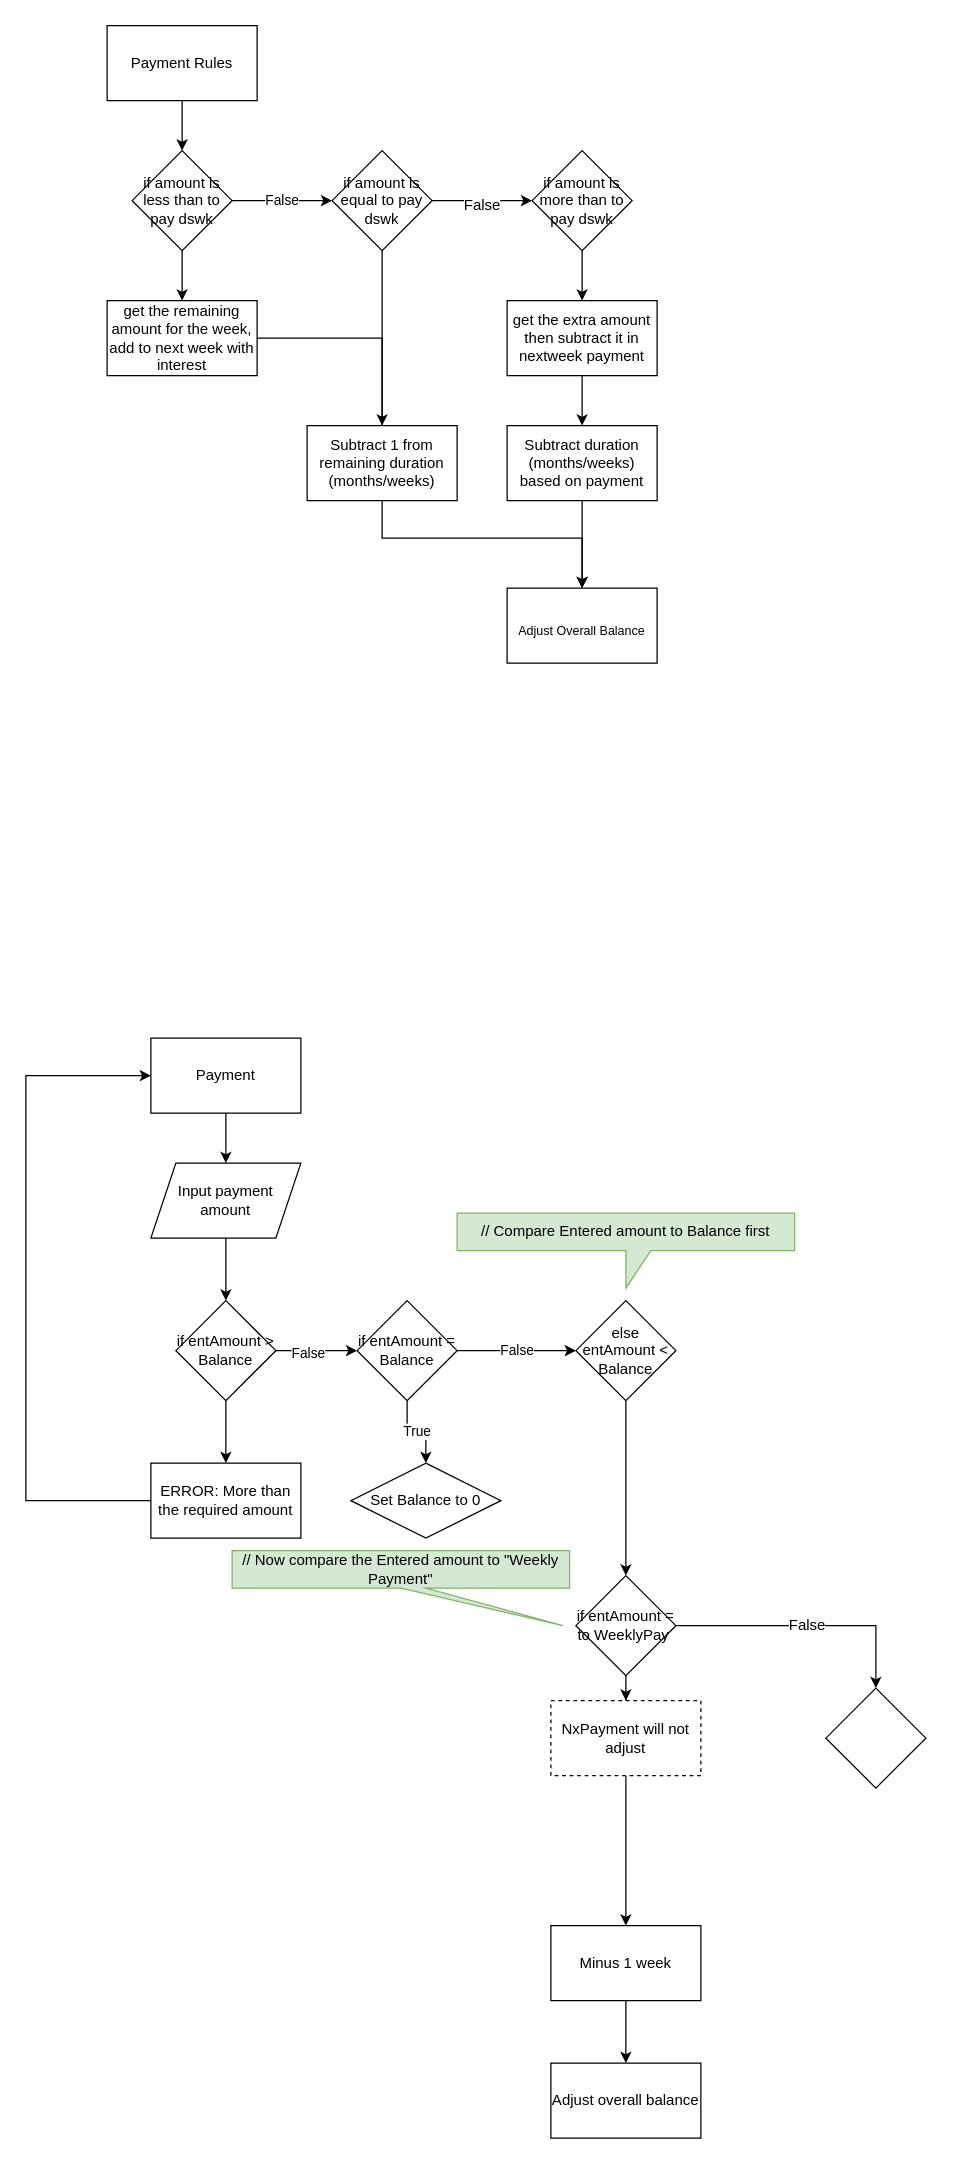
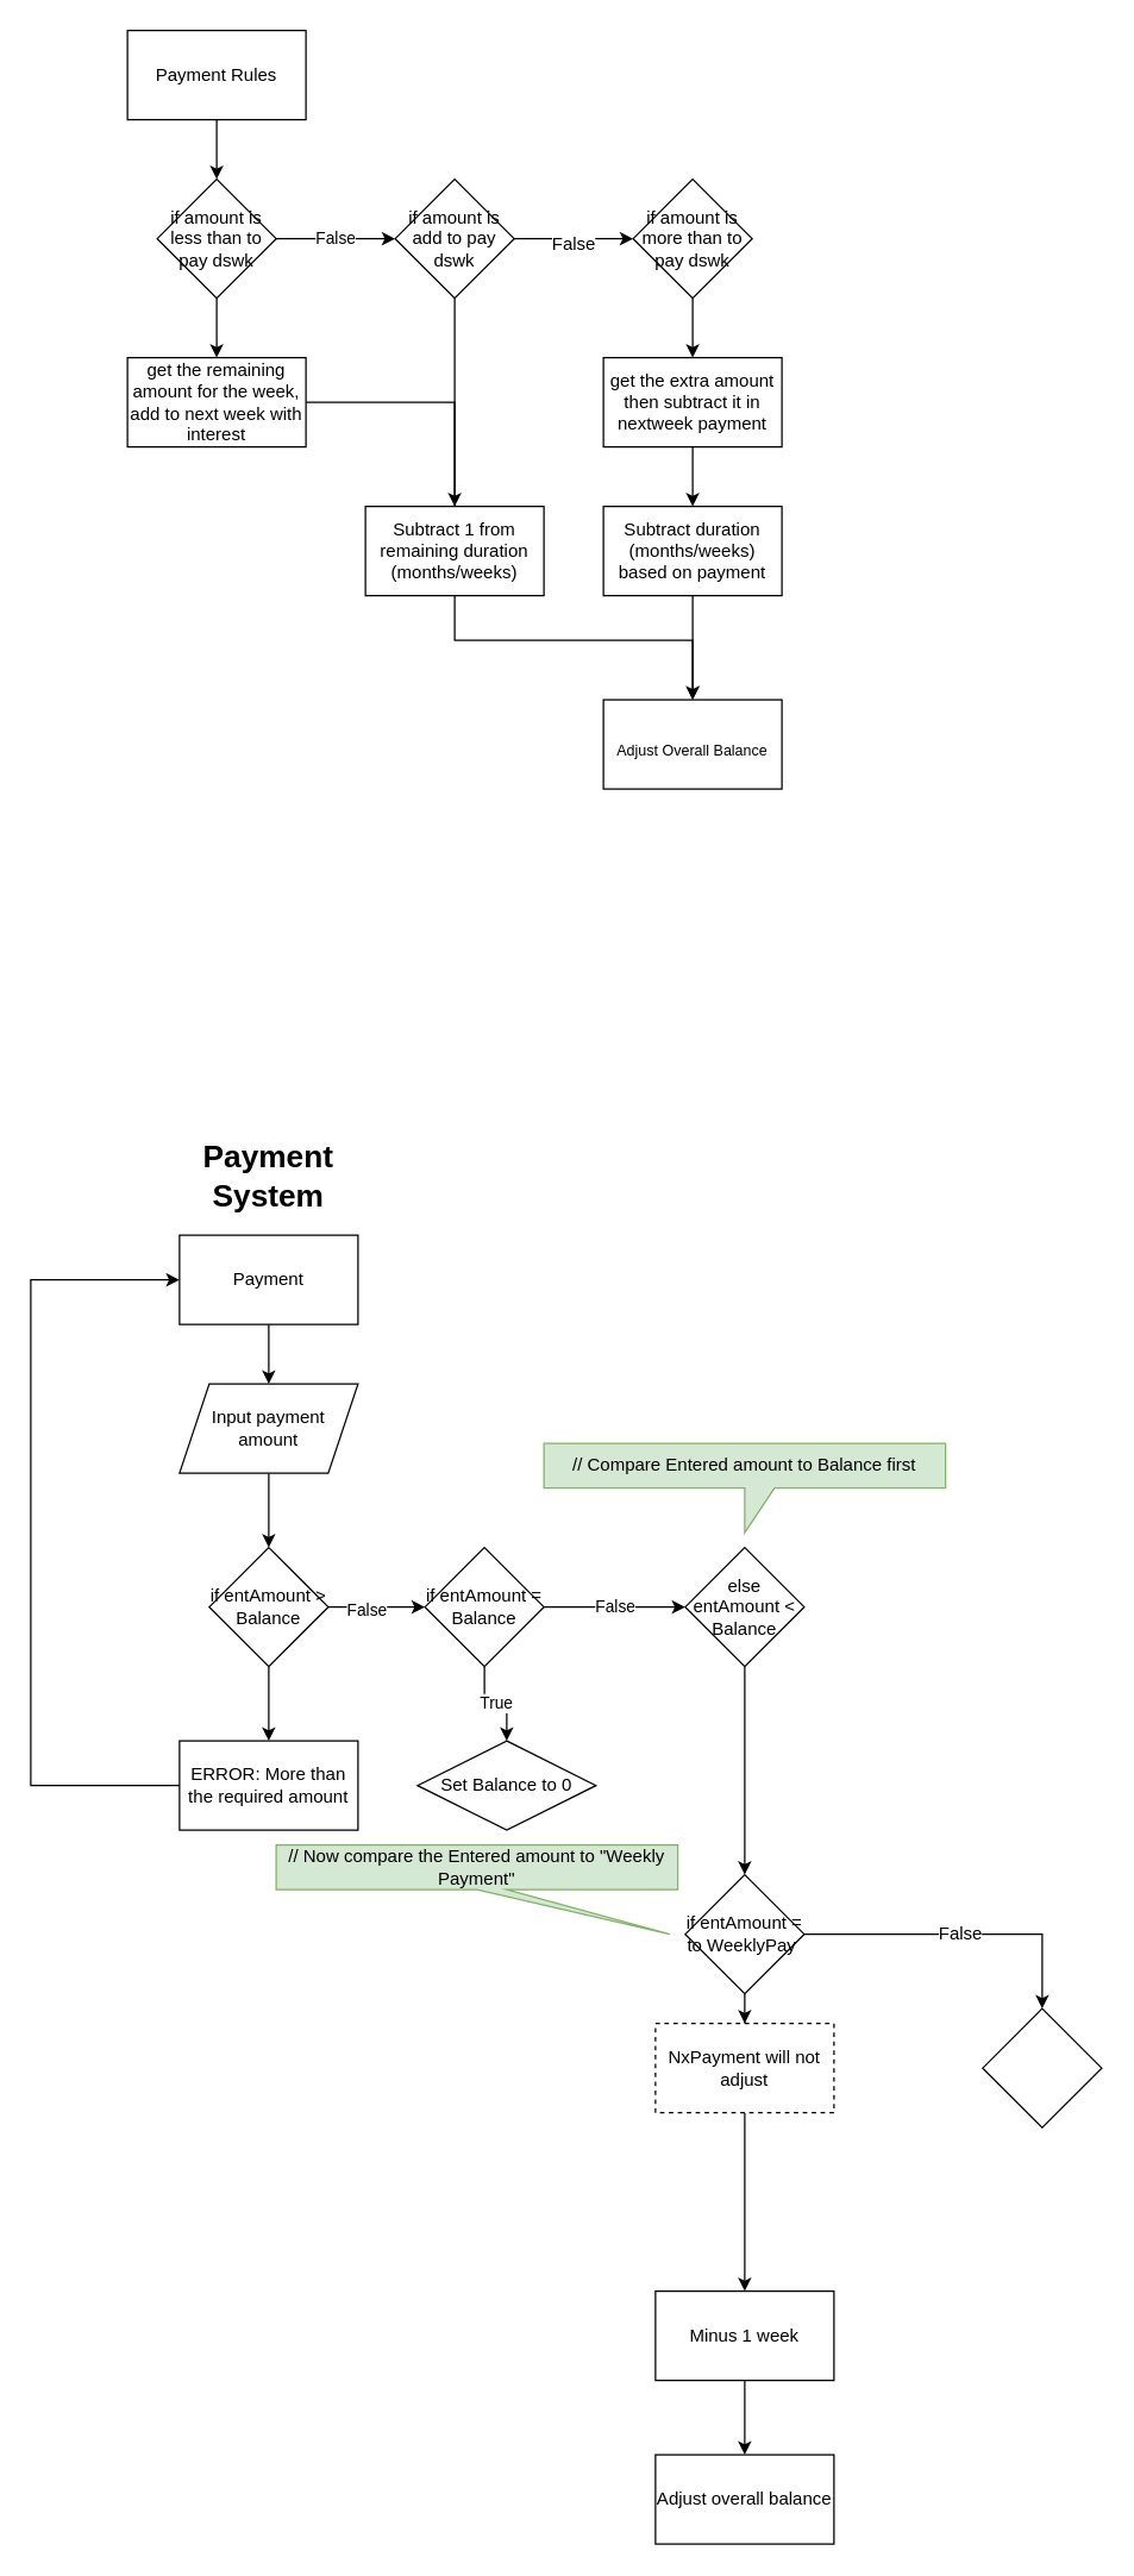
  <mxCell id="0" />
  <mxCell id="1" parent="0" />
  <mxCell id="2" value="" style="edgeStyle=orthogonalEdgeStyle;rounded=0;orthogonalLoop=1;jettySize=auto;html=1;" edge="1" parent="1" source="3" target="7"><mxGeometry relative="1" as="geometry" /></mxCell>
  <mxCell id="3" value="Input payment amount" style="shape=parallelogram;perimeter=parallelogramPerimeter;whiteSpace=wrap;html=1;fixedSize=1;" vertex="1" parent="1"><mxGeometry x="120" y="930" width="120" height="60" as="geometry" /></mxCell>
  <mxCell id="4" value="" style="edgeStyle=orthogonalEdgeStyle;rounded=0;orthogonalLoop=1;jettySize=auto;html=1;" edge="1" parent="1" source="7" target="14"><mxGeometry relative="1" as="geometry" /></mxCell>
  <mxCell id="5" value="False" style="edgeLabel;html=1;align=center;verticalAlign=middle;resizable=0;points=[];" vertex="1" connectable="0" parent="4"><mxGeometry x="-0.218" y="-1" relative="1" as="geometry"><mxPoint as="offset" /></mxGeometry></mxCell>
  <mxCell id="6" style="edgeStyle=orthogonalEdgeStyle;rounded=0;orthogonalLoop=1;jettySize=auto;html=1;entryX=0.5;entryY=0;entryDx=0;entryDy=0;" edge="1" parent="1" source="7" target="11"><mxGeometry relative="1" as="geometry" /></mxCell>
  <mxCell id="7" value="if entAmount &amp;gt; Balance" style="rhombus;whiteSpace=wrap;html=1;" vertex="1" parent="1"><mxGeometry x="140" y="1040" width="80" height="80" as="geometry" /></mxCell>
  <mxCell id="8" value="" style="edgeStyle=orthogonalEdgeStyle;rounded=0;orthogonalLoop=1;jettySize=auto;html=1;" edge="1" parent="1" source="9" target="3"><mxGeometry relative="1" as="geometry" /></mxCell>
  <mxCell id="9" value="Payment" style="rounded=0;whiteSpace=wrap;html=1;" vertex="1" parent="1"><mxGeometry x="120" y="830" width="120" height="60" as="geometry" /></mxCell>
  <mxCell id="10" style="edgeStyle=orthogonalEdgeStyle;rounded=0;orthogonalLoop=1;jettySize=auto;html=1;entryX=0;entryY=0.5;entryDx=0;entryDy=0;" edge="1" parent="1" source="11" target="9"><mxGeometry relative="1" as="geometry"><mxPoint x="20" y="870" as="targetPoint" /><Array as="points"><mxPoint x="20" y="860" /></Array></mxGeometry></mxCell>
  <mxCell id="11" value="ERROR: More than the required amount" style="whiteSpace=wrap;html=1;" vertex="1" parent="1"><mxGeometry x="120" y="1170" width="120" height="60" as="geometry" /></mxCell>
  <mxCell id="12" value="True" style="edgeStyle=orthogonalEdgeStyle;rounded=0;orthogonalLoop=1;jettySize=auto;html=1;" edge="1" parent="1" source="14" target="15"><mxGeometry relative="1" as="geometry" /></mxCell>
  <mxCell id="13" value="False" style="edgeStyle=orthogonalEdgeStyle;rounded=0;orthogonalLoop=1;jettySize=auto;html=1;" edge="1" parent="1" source="14" target="17"><mxGeometry relative="1" as="geometry"><Array as="points"><mxPoint x="420" y="1080" /><mxPoint x="420" y="1080" /></Array></mxGeometry></mxCell>
  <mxCell id="14" value="if entAmount = Balance" style="rhombus;whiteSpace=wrap;html=1;" vertex="1" parent="1"><mxGeometry x="285" y="1040" width="80" height="80" as="geometry" /></mxCell>
  <mxCell id="15" value="Set Balance to 0" style="rhombus;whiteSpace=wrap;html=1;" vertex="1" parent="1"><mxGeometry x="280" y="1170" width="120" height="60" as="geometry" /></mxCell>
  <mxCell id="16" value="" style="edgeStyle=orthogonalEdgeStyle;rounded=0;orthogonalLoop=1;jettySize=auto;html=1;" edge="1" parent="1" source="17" target="20"><mxGeometry relative="1" as="geometry" /></mxCell>
  <mxCell id="17" value="else entAmount &amp;lt; Balance" style="rhombus;whiteSpace=wrap;html=1;" vertex="1" parent="1"><mxGeometry x="460" y="1040" width="80" height="80" as="geometry" /></mxCell>
  <mxCell id="18" style="edgeStyle=orthogonalEdgeStyle;rounded=0;orthogonalLoop=1;jettySize=auto;html=1;entryX=0.5;entryY=0;entryDx=0;entryDy=0;fontSize=12;" edge="1" parent="1" source="20" target="46"><mxGeometry relative="1" as="geometry" /></mxCell>
  <mxCell id="19" value="False" style="edgeStyle=orthogonalEdgeStyle;rounded=0;orthogonalLoop=1;jettySize=auto;html=1;fontSize=12;" edge="1" parent="1" source="20" target="48"><mxGeometry relative="1" as="geometry"><mxPoint x="670" y="1300" as="targetPoint" /><Array as="points"><mxPoint x="700" y="1300" /></Array></mxGeometry></mxCell>
  <mxCell id="20" value="if entAmount = to WeeklyPay&amp;nbsp;" style="rhombus;whiteSpace=wrap;html=1;" vertex="1" parent="1"><mxGeometry x="460" y="1260" width="80" height="80" as="geometry" /></mxCell>
  <mxCell id="21" value="// Compare Entered amount to Balance first" style="shape=callout;whiteSpace=wrap;html=1;perimeter=calloutPerimeter;fillColor=#d5e8d4;strokeColor=#82b366;" vertex="1" parent="1"><mxGeometry x="365" y="970" width="270" height="60" as="geometry" /></mxCell>
  <mxCell id="22" value="// Now compare the Entered amount to &quot;Weekly Payment&quot;" style="shape=callout;whiteSpace=wrap;html=1;perimeter=calloutPerimeter;fillColor=#d5e8d4;strokeColor=#82b366;position2=0.98;base=20;" vertex="1" parent="1"><mxGeometry x="185" y="1240" width="270" height="60" as="geometry" /></mxCell>
  <mxCell id="23" style="edgeStyle=orthogonalEdgeStyle;rounded=0;orthogonalLoop=1;jettySize=auto;html=1;entryX=0.5;entryY=0;entryDx=0;entryDy=0;" edge="1" parent="1" source="24" target="27"><mxGeometry relative="1" as="geometry" /></mxCell>
  <mxCell id="24" value="Payment Rules" style="rounded=0;whiteSpace=wrap;html=1;" vertex="1" parent="1"><mxGeometry x="85" y="20" width="120" height="60" as="geometry" /></mxCell>
  <mxCell id="25" value="False" style="edgeStyle=orthogonalEdgeStyle;rounded=0;orthogonalLoop=1;jettySize=auto;html=1;" edge="1" parent="1" source="27" target="32"><mxGeometry relative="1" as="geometry" /></mxCell>
  <mxCell id="26" style="edgeStyle=orthogonalEdgeStyle;rounded=0;orthogonalLoop=1;jettySize=auto;html=1;entryX=0.5;entryY=0;entryDx=0;entryDy=0;fontSize=21;" edge="1" parent="1" source="27" target="29"><mxGeometry relative="1" as="geometry"><Array as="points"><mxPoint x="145" y="220" /><mxPoint x="145" y="220" /></Array></mxGeometry></mxCell>
  <mxCell id="27" value="if amount is less than to pay dswk" style="rhombus;whiteSpace=wrap;html=1;rounded=0;" vertex="1" parent="1"><mxGeometry x="105" y="120" width="80" height="80" as="geometry" /></mxCell>
  <mxCell id="28" style="edgeStyle=orthogonalEdgeStyle;rounded=0;orthogonalLoop=1;jettySize=auto;html=1;entryX=0.5;entryY=0;entryDx=0;entryDy=0;fontSize=12;" edge="1" parent="1" source="29" target="39"><mxGeometry relative="1" as="geometry" /></mxCell>
  <mxCell id="29" value="get the remaining amount for the week, add to next week with interest" style="whiteSpace=wrap;html=1;rounded=0;" vertex="1" parent="1"><mxGeometry x="85" y="240" width="120" height="60" as="geometry" /></mxCell>
  <mxCell id="30" value="&lt;font style=&quot;font-size: 12px;&quot;&gt;False&lt;/font&gt;" style="edgeStyle=orthogonalEdgeStyle;rounded=0;orthogonalLoop=1;jettySize=auto;html=1;fontSize=21;" edge="1" parent="1" source="32" target="37"><mxGeometry relative="1" as="geometry" /></mxCell>
  <mxCell id="31" style="edgeStyle=orthogonalEdgeStyle;rounded=0;orthogonalLoop=1;jettySize=auto;html=1;entryX=0.5;entryY=0;entryDx=0;entryDy=0;fontSize=12;endArrow=none;" edge="1" parent="1" source="32" target="39"><mxGeometry relative="1" as="geometry" /></mxCell>
- <mxCell id="32" value="if amount is equal to pay dswk" style="rhombus;whiteSpace=wrap;html=1;rounded=0;" vertex="1" parent="1"><mxGeometry x="265" y="120" width="80" height="80" as="geometry" /></mxCell>
+ <mxCell id="32" value="if amount is add to pay dswk" style="rhombus;whiteSpace=wrap;html=1;rounded=0;" vertex="1" parent="1"><mxGeometry x="265" y="120" width="80" height="80" as="geometry" /></mxCell>
  <mxCell id="33" value="" style="edgeStyle=orthogonalEdgeStyle;rounded=0;orthogonalLoop=1;jettySize=auto;html=1;fontSize=12;" edge="1" parent="1" source="34" target="42"><mxGeometry relative="1" as="geometry" /></mxCell>
  <mxCell id="34" value="get the extra amount then subtract it in nextweek payment" style="whiteSpace=wrap;html=1;rounded=0;" vertex="1" parent="1"><mxGeometry x="405" y="240" width="120" height="60" as="geometry" /></mxCell>
+ <mxCell id="35" value="Payment System" style="text;html=1;strokeColor=none;fillColor=none;align=center;verticalAlign=middle;whiteSpace=wrap;rounded=0;fontSize=21;fontStyle=1" vertex="1" parent="1"><mxGeometry x="110" y="750" width="140" height="80" as="geometry" /></mxCell>
  <mxCell id="36" style="edgeStyle=orthogonalEdgeStyle;rounded=0;orthogonalLoop=1;jettySize=auto;html=1;entryX=0.5;entryY=0;entryDx=0;entryDy=0;fontSize=12;" edge="1" parent="1" source="37" target="34"><mxGeometry relative="1" as="geometry" /></mxCell>
  <mxCell id="37" value="if amount is more than to pay dswk" style="rhombus;whiteSpace=wrap;html=1;rounded=0;" vertex="1" parent="1"><mxGeometry x="425" y="120" width="80" height="80" as="geometry" /></mxCell>
  <mxCell id="38" style="edgeStyle=orthogonalEdgeStyle;rounded=0;orthogonalLoop=1;jettySize=auto;html=1;entryX=0.5;entryY=0;entryDx=0;entryDy=0;fontSize=12;" edge="1" parent="1" source="39" target="40"><mxGeometry relative="1" as="geometry"><Array as="points"><mxPoint x="305" y="430" /><mxPoint x="465" y="430" /></Array></mxGeometry></mxCell>
  <mxCell id="39" value="Subtract 1 from remaining duration (months/weeks)" style="whiteSpace=wrap;html=1;rounded=0;" vertex="1" parent="1"><mxGeometry x="245" y="340" width="120" height="60" as="geometry" /></mxCell>
  <mxCell id="40" value="&lt;font size=&quot;1&quot;&gt;Adjust Overall Balance&lt;/font&gt;" style="rounded=0;whiteSpace=wrap;html=1;fontSize=21;" vertex="1" parent="1"><mxGeometry x="405" y="470" width="120" height="60" as="geometry" /></mxCell>
  <mxCell id="41" style="edgeStyle=orthogonalEdgeStyle;rounded=0;orthogonalLoop=1;jettySize=auto;html=1;entryX=0.5;entryY=0;entryDx=0;entryDy=0;fontSize=12;" edge="1" parent="1" source="42" target="40"><mxGeometry relative="1" as="geometry" /></mxCell>
  <mxCell id="42" value="Subtract duration (months/weeks) based on payment" style="whiteSpace=wrap;html=1;rounded=0;" vertex="1" parent="1"><mxGeometry x="405" y="340" width="120" height="60" as="geometry" /></mxCell>
  <mxCell id="43" style="edgeStyle=orthogonalEdgeStyle;rounded=0;orthogonalLoop=1;jettySize=auto;html=1;entryX=0.5;entryY=0;entryDx=0;entryDy=0;fontSize=12;" edge="1" parent="1" source="44" target="47"><mxGeometry relative="1" as="geometry" /></mxCell>
  <mxCell id="44" value="Minus 1 week" style="whiteSpace=wrap;html=1;fontSize=12;" vertex="1" parent="1"><mxGeometry x="440" y="1540" width="120" height="60" as="geometry" /></mxCell>
  <mxCell id="45" style="edgeStyle=orthogonalEdgeStyle;rounded=0;orthogonalLoop=1;jettySize=auto;html=1;entryX=0.5;entryY=0;entryDx=0;entryDy=0;fontSize=12;" edge="1" parent="1" source="46" target="44"><mxGeometry relative="1" as="geometry" /></mxCell>
  <mxCell id="46" value="NxPayment will not adjust" style="whiteSpace=wrap;html=1;fontSize=12;dashed=1;" vertex="1" parent="1"><mxGeometry x="440" y="1360" width="120" height="60" as="geometry" /></mxCell>
  <mxCell id="47" value="Adjust overall balance" style="whiteSpace=wrap;html=1;fontSize=12;" vertex="1" parent="1"><mxGeometry x="440" y="1650" width="120" height="60" as="geometry" /></mxCell>
  <mxCell id="48" value="" style="rhombus;whiteSpace=wrap;html=1;fontSize=12;" vertex="1" parent="1"><mxGeometry x="660" y="1350" width="80" height="80" as="geometry" /></mxCell>
